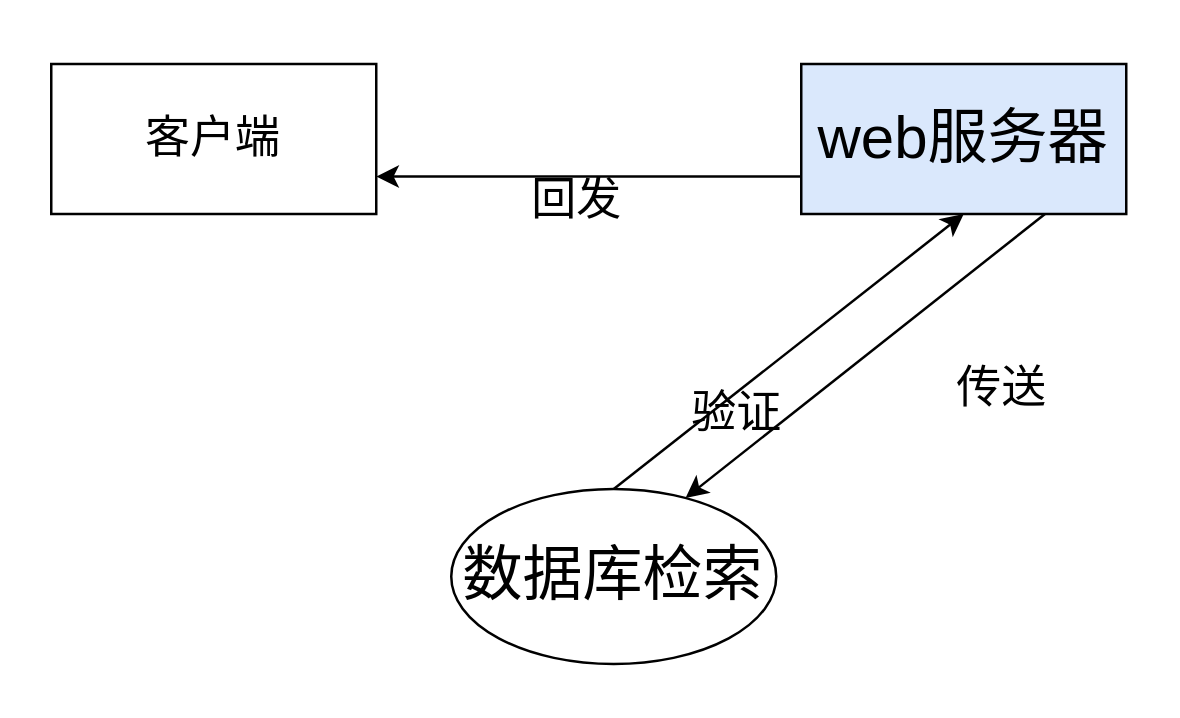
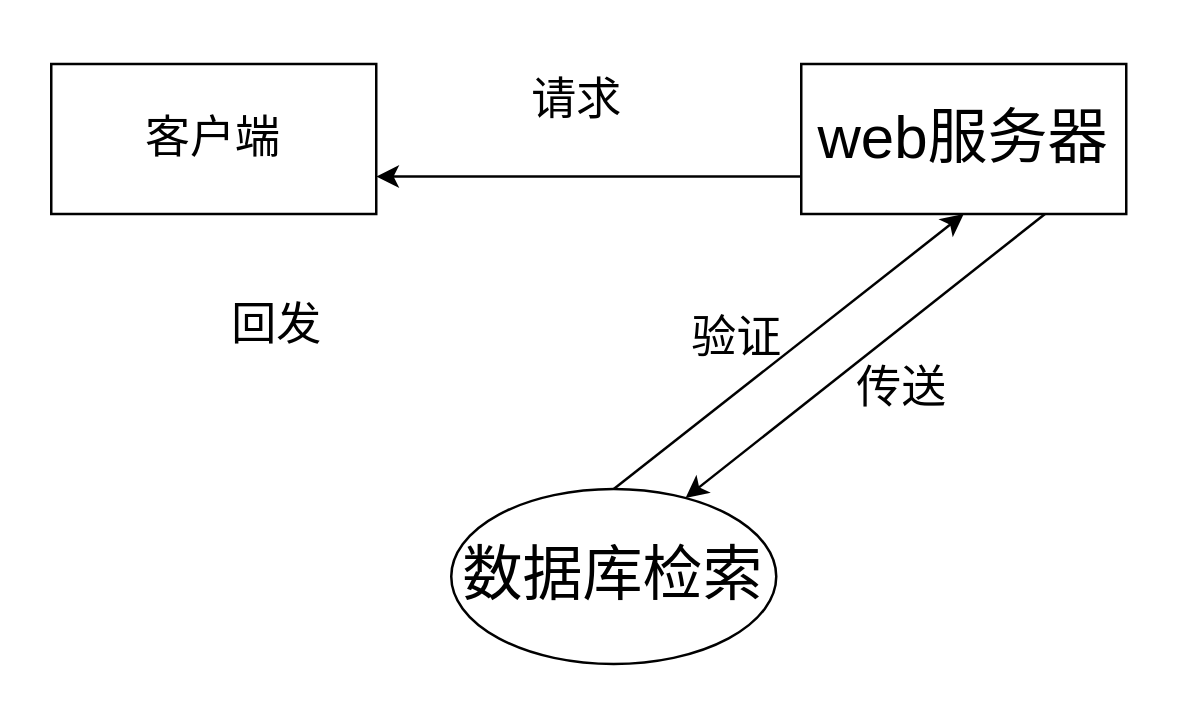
  <mxCell id="0" />
  <mxCell id="1" parent="0" />
  <mxCell id="2" value="&lt;font style=&quot;font-size: 18px;&quot;&gt;客户端&lt;/font&gt;" style="rounded=0;whiteSpace=wrap;html=1;" vertex="1" parent="1"><mxGeometry x="20" y="25" width="130" height="60" as="geometry" /></mxCell>
  <mxCell id="3" value="" style="endArrow=classic;html=1;rounded=0;" edge="1" parent="1"><mxGeometry width="50" height="50" relative="1" as="geometry"><mxPoint x="320" y="70" as="sourcePoint" /><mxPoint x="150" y="70" as="targetPoint" /></mxGeometry></mxCell>
- <mxCell id="4" value="&lt;font style=&quot;font-size: 24px;&quot;&gt;web服务器&lt;/font&gt;" style="rounded=0;whiteSpace=wrap;html=1;fillColor=#dae8fc;" vertex="1" parent="1"><mxGeometry x="320" y="25" width="130" height="60" as="geometry" /></mxCell>
+ <mxCell id="4" value="&lt;font style=&quot;font-size: 24px;&quot;&gt;web服务器&lt;/font&gt;" style="rounded=0;whiteSpace=wrap;html=1;" vertex="1" parent="1"><mxGeometry x="320" y="25" width="130" height="60" as="geometry" /></mxCell>
  <mxCell id="5" value="&lt;font style=&quot;font-size: 24px;&quot;&gt;数据库检索&lt;/font&gt;" style="ellipse;whiteSpace=wrap;html=1;" vertex="1" parent="1"><mxGeometry x="180" y="195" width="130" height="70" as="geometry" /></mxCell>
  <mxCell id="6" value="" style="endArrow=classic;html=1;rounded=0;exitX=0.75;exitY=1;exitDx=0;exitDy=0;entryX=0.75;entryY=0;entryDx=0;entryDy=0;" edge="1" parent="1" source="4" target="5"><mxGeometry width="50" height="50" relative="1" as="geometry"><mxPoint x="550" y="215" as="sourcePoint" /><mxPoint x="380" y="215" as="targetPoint" /></mxGeometry></mxCell>
  <mxCell id="7" value="" style="endArrow=classic;html=1;rounded=0;exitX=0.5;exitY=0;exitDx=0;exitDy=0;entryX=0.5;entryY=1;entryDx=0;entryDy=0;" edge="1" parent="1" source="5" target="4"><mxGeometry width="50" height="50" relative="1" as="geometry"><mxPoint x="428" y="105" as="sourcePoint" /><mxPoint x="274" y="204" as="targetPoint" /></mxGeometry></mxCell>
- <mxCell id="9" value="&lt;font style=&quot;font-size: 18px;&quot;&gt;回发&lt;/font&gt;" style="text;html=1;align=center;verticalAlign=middle;resizable=0;points=[];autosize=1;strokeColor=none;fillColor=none;" vertex="1" parent="1"><mxGeometry x="200" y="60" width="60" height="40" as="geometry" /></mxCell>
- <mxCell id="10" value="&lt;font style=&quot;font-size: 18px;&quot;&gt;验证&lt;/font&gt;" style="text;html=1;align=center;verticalAlign=middle;resizable=0;points=[];autosize=1;strokeColor=none;fillColor=none;" vertex="1" parent="1"><mxGeometry x="264" y="145" width="60" height="40" as="geometry" /></mxCell>
- <mxCell id="11" value="&lt;font style=&quot;font-size: 18px;&quot;&gt;传送&lt;/font&gt;" style="text;html=1;align=center;verticalAlign=middle;resizable=0;points=[];autosize=1;strokeColor=none;fillColor=none;" vertex="1" parent="1"><mxGeometry x="370" y="135" width="60" height="40" as="geometry" /></mxCell>
+ <mxCell id="8" value="&lt;font style=&quot;font-size: 18px;&quot;&gt;请求&lt;/font&gt;" style="text;html=1;align=center;verticalAlign=middle;resizable=0;points=[];autosize=1;strokeColor=none;fillColor=none;" vertex="1" parent="1"><mxGeometry x="200" y="20" width="60" height="40" as="geometry" /></mxCell>
+ <mxCell id="9" value="&lt;font style=&quot;font-size: 18px;&quot;&gt;回发&lt;/font&gt;" style="text;html=1;align=center;verticalAlign=middle;resizable=0;points=[];autosize=1;strokeColor=none;fillColor=none;" vertex="1" parent="1"><mxGeometry x="80" y="110" width="60" height="40" as="geometry" /></mxCell>
+ <mxCell id="10" value="&lt;font style=&quot;font-size: 18px;&quot;&gt;验证&lt;/font&gt;" style="text;html=1;align=center;verticalAlign=middle;resizable=0;points=[];autosize=1;strokeColor=none;fillColor=none;" vertex="1" parent="1"><mxGeometry x="264" y="115" width="60" height="40" as="geometry" /></mxCell>
+ <mxCell id="11" value="&lt;font style=&quot;font-size: 18px;&quot;&gt;传送&lt;/font&gt;" style="text;html=1;align=center;verticalAlign=middle;resizable=0;points=[];autosize=1;strokeColor=none;fillColor=none;" vertex="1" parent="1"><mxGeometry x="330" y="135" width="60" height="40" as="geometry" /></mxCell>
